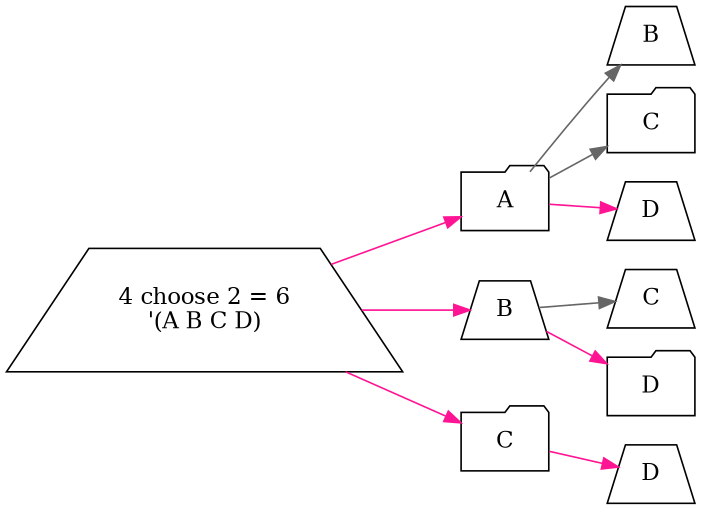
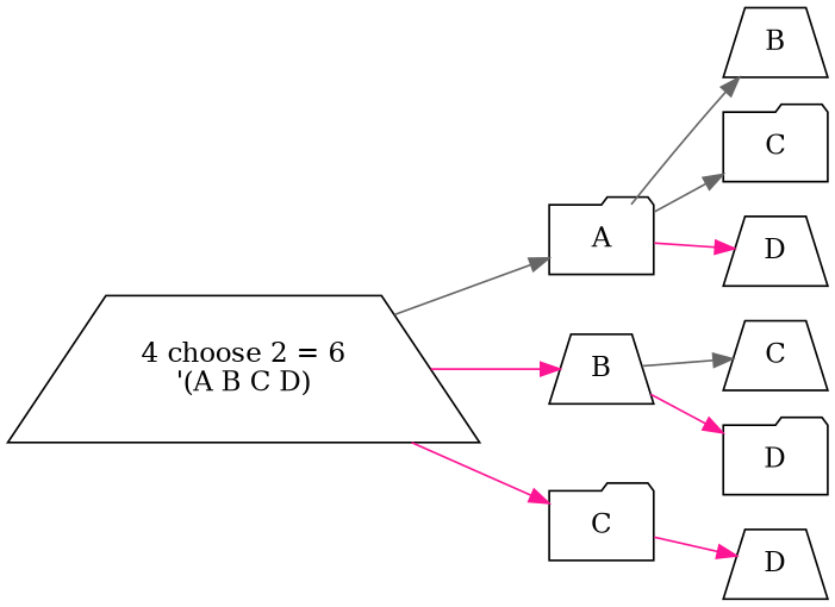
  digraph {
    rankdir=LR
    node [shape=trapezium]
    edge [color=deeppink]
    n1 [label="4 choose 2 = 6\n'(A B C D)"]
    n2 [label=A shape=folder]
    n3 [label=B]
    n4 [label=C shape=folder]
    n5 [label=B]
    n6 [label=C shape=folder]
    n7 [label=D]
    n8 [label=C]
    n9 [label=D shape=folder]
    n10 [label=D]
-   n1 -> n2
+   n1 -> n2 [color=gray40]
    n1 -> n3
    n1 -> n4
    n2 -> n5 [color=gray40]
    n2 -> n6 [color=gray40]
    n2 -> n7
    n3 -> n8 [color=gray40]
    n3 -> n9
    n4 -> n10
  }
